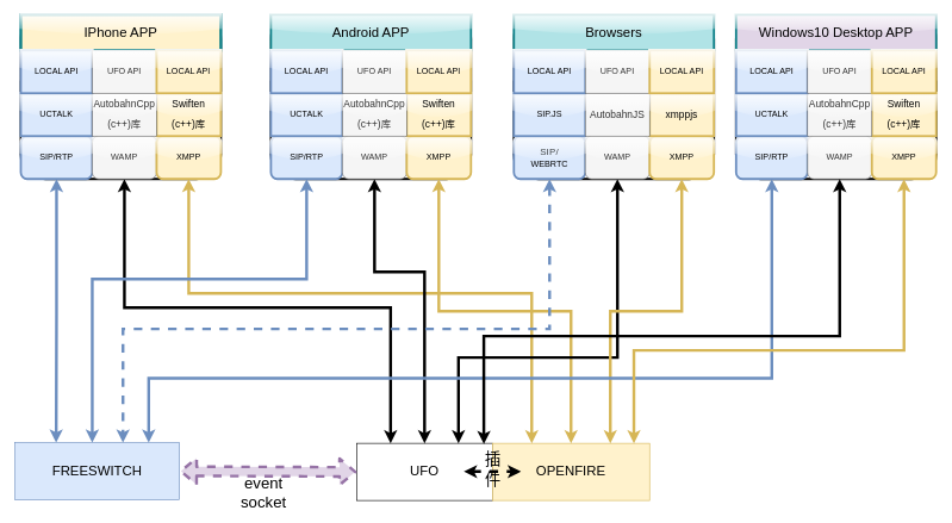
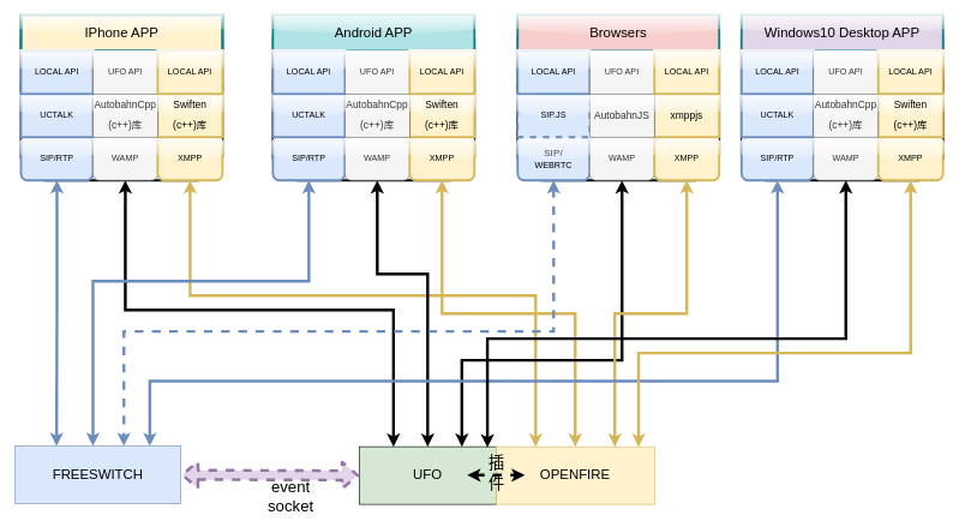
  <mxCell id="0" />
  <mxCell id="1" parent="0" />
  <mxCell id="2" value="" style="rounded=1;whiteSpace=wrap;html=1;strokeWidth=3;shadow=0;comic=0;glass=1;" parent="1" vertex="1"><mxGeometry x="28" y="20" width="280" height="230" as="geometry" /></mxCell>
  <mxCell id="3" value="&lt;font style=&quot;font-size: 19px&quot;&gt;IPhone APP&lt;/font&gt;" style="rounded=0;whiteSpace=wrap;html=1;fillColor=#fff2cc;strokeWidth=4;shadow=0;comic=0;glass=1;strokeColor=#0e8088;" parent="1" vertex="1"><mxGeometry x="28" y="20" width="280" height="50" as="geometry" /></mxCell>
  <mxCell id="4" style="edgeStyle=orthogonalEdgeStyle;rounded=0;orthogonalLoop=1;jettySize=auto;html=1;exitX=0.5;exitY=1;exitDx=0;exitDy=0;entryX=0.25;entryY=0;entryDx=0;entryDy=0;startArrow=classic;startFill=1;strokeWidth=4;fillColor=#dae8fc;strokeColor=#6c8ebf;" parent="1" source="5" target="6" edge="1"><mxGeometry relative="1" as="geometry" /></mxCell>
  <mxCell id="5" value="SIP/RTP" style="rounded=1;whiteSpace=wrap;html=1;fillColor=#dae8fc;strokeColor=#6c8ebf;strokeWidth=3;shadow=0;comic=0;glass=1;" parent="1" vertex="1"><mxGeometry x="28" y="190" width="100" height="60" as="geometry" /></mxCell>
  <mxCell id="6" value="&lt;font style=&quot;font-size: 19px&quot;&gt;FREESWITCH&lt;/font&gt;" style="rounded=0;whiteSpace=wrap;html=1;fillColor=#dae8fc;strokeColor=#6c8ebf;" parent="1" vertex="1"><mxGeometry x="20" y="619" width="230" height="80" as="geometry" /></mxCell>
  <mxCell id="7" style="edgeStyle=orthogonalEdgeStyle;rounded=0;orthogonalLoop=1;jettySize=auto;html=1;exitX=0.5;exitY=1;exitDx=0;exitDy=0;entryX=0.25;entryY=0;entryDx=0;entryDy=0;startArrow=classic;startFill=1;strokeWidth=4;" parent="1" source="8" target="9" edge="1"><mxGeometry relative="1" as="geometry"><Array as="points"><mxPoint x="173" y="430" /><mxPoint x="546" y="430" /></Array></mxGeometry></mxCell>
  <mxCell id="8" value="WAMP" style="rounded=1;whiteSpace=wrap;html=1;fillColor=#f5f5f5;strokeColor=#666666;strokeWidth=1;fontColor=#333333;shadow=0;comic=0;glass=1;" parent="1" vertex="1"><mxGeometry x="128" y="190" width="90" height="60" as="geometry" /></mxCell>
- <mxCell id="9" value="&lt;font style=&quot;font-size: 19px&quot;&gt;UFO&lt;/font&gt;" style="rounded=0;whiteSpace=wrap;html=1;" parent="1" vertex="1"><mxGeometry x="498" y="620" width="190" height="80" as="geometry" /></mxCell>
+ <mxCell id="9" value="&lt;font style=&quot;font-size: 19px&quot;&gt;UFO&lt;/font&gt;" style="rounded=0;whiteSpace=wrap;html=1;fillColor=#d5e8d4;" parent="1" vertex="1"><mxGeometry x="498" y="620" width="190" height="80" as="geometry" /></mxCell>
  <mxCell id="10" value="UCTALK" style="rounded=0;whiteSpace=wrap;html=1;fillColor=#dae8fc;strokeColor=#6c8ebf;strokeWidth=3;shadow=0;comic=0;glass=1;" parent="1" vertex="1"><mxGeometry x="28" y="130" width="100" height="60" as="geometry" /></mxCell>
  <mxCell id="11" style="edgeStyle=orthogonalEdgeStyle;rounded=0;orthogonalLoop=1;jettySize=auto;html=1;exitX=0.5;exitY=1;exitDx=0;exitDy=0;entryX=0.25;entryY=0;entryDx=0;entryDy=0;startArrow=classic;startFill=1;fillColor=#fff2cc;strokeColor=#d6b656;strokeWidth=4;" parent="1" source="12" target="18" edge="1"><mxGeometry relative="1" as="geometry"><Array as="points"><mxPoint x="263" y="410" /><mxPoint x="743" y="410" /></Array></mxGeometry></mxCell>
  <mxCell id="12" value="XMPP" style="rounded=1;whiteSpace=wrap;html=1;fillColor=#fff2cc;strokeColor=#d6b656;strokeWidth=3;shadow=0;comic=0;glass=1;" parent="1" vertex="1"><mxGeometry x="218" y="190" width="90" height="60" as="geometry" /></mxCell>
  <mxCell id="13" value="&lt;p class=&quot;MsoNormal&quot;&gt;&lt;span style=&quot;font-size: 10.5pt&quot;&gt;Swiften&lt;/span&gt;&lt;/p&gt;&lt;p class=&quot;MsoNormal&quot;&gt;&lt;span style=&quot;font-size: 10.5pt&quot;&gt;(c++)&lt;/span&gt;&lt;span style=&quot;font-size: 10.5pt&quot;&gt;&lt;font face=&quot;宋体&quot;&gt;库&lt;/font&gt;&lt;/span&gt;&lt;/p&gt;" style="rounded=0;html=1;whiteSpace=wrap;fillColor=#fff2cc;strokeColor=#d6b656;strokeWidth=3;shadow=0;comic=0;glass=1;" parent="1" vertex="1"><mxGeometry x="218" y="130" width="90" height="60" as="geometry" /></mxCell>
  <mxCell id="14" value="&lt;p class=&quot;15&quot; style=&quot;margin-left: 18.0pt ; text-indent: -18.0pt&quot;&gt;&lt;span style=&quot;font-size: 10.5pt&quot;&gt;AutobahnCpp&lt;/span&gt;&lt;/p&gt;&lt;p class=&quot;15&quot; style=&quot;margin-left: 18.0pt ; text-indent: -18.0pt&quot;&gt;&lt;span style=&quot;font-size: 10.5pt&quot;&gt;(c++)&lt;/span&gt;&lt;span style=&quot;font-size: 10.5pt&quot;&gt;&lt;font face=&quot;等线&quot;&gt;库&lt;/font&gt;&lt;/span&gt;&lt;span style=&quot;font-size: 10.5pt&quot;&gt;&lt;/span&gt;&lt;/p&gt;" style="rounded=0;html=1;whiteSpace=wrap;fillColor=#f5f5f5;strokeColor=#666666;strokeWidth=1;fontColor=#333333;shadow=0;comic=0;glass=1;" parent="1" vertex="1"><mxGeometry x="128" y="130" width="90" height="60" as="geometry" /></mxCell>
  <mxCell id="15" value="LOCAL API" style="rounded=0;whiteSpace=wrap;html=1;fillColor=#dae8fc;strokeColor=#6c8ebf;strokeWidth=3;shadow=0;comic=0;glass=1;" parent="1" vertex="1"><mxGeometry x="28" y="70" width="100" height="60" as="geometry" /></mxCell>
  <mxCell id="16" value="UFO API" style="rounded=0;whiteSpace=wrap;html=1;fillColor=#f5f5f5;strokeColor=#666666;strokeWidth=1;fontColor=#333333;shadow=0;comic=0;glass=1;" parent="1" vertex="1"><mxGeometry x="128" y="70" width="90" height="60" as="geometry" /></mxCell>
  <mxCell id="17" value="LOCAL API" style="rounded=0;whiteSpace=wrap;html=1;fillColor=#fff2cc;strokeColor=#d6b656;strokeWidth=3;shadow=0;comic=0;glass=1;" parent="1" vertex="1"><mxGeometry x="218" y="70" width="90" height="60" as="geometry" /></mxCell>
  <mxCell id="18" value="&lt;font style=&quot;font-size: 19px&quot;&gt;OPENFIRE&lt;/font&gt;" style="rounded=0;whiteSpace=wrap;html=1;fillColor=#fff2cc;strokeColor=#d6b656;" parent="1" vertex="1"><mxGeometry x="688" y="620" width="220" height="80" as="geometry" /></mxCell>
  <mxCell id="19" value="" style="rounded=1;whiteSpace=wrap;html=1;strokeWidth=3;shadow=0;comic=0;glass=1;" parent="1" vertex="1"><mxGeometry x="378" y="20" width="280" height="230" as="geometry" /></mxCell>
  <mxCell id="20" value="&lt;font style=&quot;font-size: 19px&quot;&gt;Android APP&lt;/font&gt;" style="rounded=0;whiteSpace=wrap;html=1;fillColor=#b0e3e6;strokeWidth=3;shadow=0;comic=0;glass=1;strokeColor=#0e8088;" parent="1" vertex="1"><mxGeometry x="378" y="20" width="280" height="50" as="geometry" /></mxCell>
  <mxCell id="21" style="edgeStyle=orthogonalEdgeStyle;rounded=0;orthogonalLoop=1;jettySize=auto;html=1;exitX=0.5;exitY=1;exitDx=0;exitDy=0;startArrow=classic;startFill=1;fillColor=#dae8fc;strokeColor=#6c8ebf;strokeWidth=4;" parent="1" source="22" target="6" edge="1"><mxGeometry relative="1" as="geometry"><mxPoint x="108" y="430" as="targetPoint" /><Array as="points"><mxPoint x="428" y="390" /><mxPoint x="128" y="390" /></Array></mxGeometry></mxCell>
  <mxCell id="22" value="SIP/RTP" style="rounded=1;whiteSpace=wrap;html=1;fillColor=#dae8fc;strokeColor=#6c8ebf;strokeWidth=3;shadow=0;comic=0;glass=1;" parent="1" vertex="1"><mxGeometry x="378" y="190" width="100" height="60" as="geometry" /></mxCell>
  <mxCell id="23" style="edgeStyle=orthogonalEdgeStyle;rounded=0;orthogonalLoop=1;jettySize=auto;html=1;exitX=0.5;exitY=1;exitDx=0;exitDy=0;entryX=0.5;entryY=0;entryDx=0;entryDy=0;startArrow=classic;startFill=1;strokeWidth=4;" parent="1" source="24" target="9" edge="1"><mxGeometry relative="1" as="geometry"><Array as="points"><mxPoint x="523" y="380" /><mxPoint x="593" y="380" /></Array></mxGeometry></mxCell>
  <mxCell id="24" value="WAMP" style="rounded=1;whiteSpace=wrap;html=1;fillColor=#f5f5f5;strokeColor=#666666;strokeWidth=1;fontColor=#333333;shadow=0;comic=0;glass=1;" parent="1" vertex="1"><mxGeometry x="478" y="190" width="90" height="60" as="geometry" /></mxCell>
  <mxCell id="25" value="UCTALK" style="rounded=0;whiteSpace=wrap;html=1;fillColor=#dae8fc;strokeColor=#6c8ebf;strokeWidth=3;shadow=0;comic=0;glass=1;" parent="1" vertex="1"><mxGeometry x="378" y="130" width="100" height="60" as="geometry" /></mxCell>
  <mxCell id="26" style="edgeStyle=orthogonalEdgeStyle;rounded=0;orthogonalLoop=1;jettySize=auto;html=1;exitX=0.5;exitY=1;exitDx=0;exitDy=0;startArrow=classic;startFill=1;fillColor=#fff2cc;strokeColor=#d6b656;strokeWidth=4;" parent="1" source="27" target="18" edge="1"><mxGeometry relative="1" as="geometry" /></mxCell>
  <mxCell id="27" value="XMPP" style="rounded=1;whiteSpace=wrap;html=1;fillColor=#fff2cc;strokeColor=#d6b656;strokeWidth=3;shadow=0;comic=0;glass=1;" parent="1" vertex="1"><mxGeometry x="568" y="190" width="90" height="60" as="geometry" /></mxCell>
  <mxCell id="28" value="&lt;p class=&quot;MsoNormal&quot;&gt;&lt;span style=&quot;font-size: 10.5pt&quot;&gt;Swiften&lt;/span&gt;&lt;/p&gt;&lt;p class=&quot;MsoNormal&quot;&gt;&lt;span style=&quot;font-size: 10.5pt&quot;&gt;(c++)&lt;/span&gt;&lt;span style=&quot;font-size: 10.5pt&quot;&gt;&lt;font face=&quot;宋体&quot;&gt;库&lt;/font&gt;&lt;/span&gt;&lt;/p&gt;" style="rounded=0;html=1;whiteSpace=wrap;fillColor=#fff2cc;strokeColor=#d6b656;strokeWidth=3;shadow=0;comic=0;glass=1;" parent="1" vertex="1"><mxGeometry x="568" y="130" width="90" height="60" as="geometry" /></mxCell>
  <mxCell id="29" value="&lt;p class=&quot;15&quot; style=&quot;margin-left: 18.0pt ; text-indent: -18.0pt&quot;&gt;&lt;span style=&quot;font-size: 10.5pt&quot;&gt;AutobahnCpp&lt;/span&gt;&lt;/p&gt;&lt;p class=&quot;15&quot; style=&quot;margin-left: 18.0pt ; text-indent: -18.0pt&quot;&gt;&lt;span style=&quot;font-size: 10.5pt&quot;&gt;(c++)&lt;/span&gt;&lt;span style=&quot;font-size: 10.5pt&quot;&gt;&lt;font face=&quot;等线&quot;&gt;库&lt;/font&gt;&lt;/span&gt;&lt;span style=&quot;font-size: 10.5pt&quot;&gt;&lt;/span&gt;&lt;/p&gt;" style="rounded=0;html=1;whiteSpace=wrap;fillColor=#f5f5f5;strokeColor=#666666;strokeWidth=1;fontColor=#333333;shadow=0;comic=0;glass=1;" parent="1" vertex="1"><mxGeometry x="478" y="130" width="90" height="60" as="geometry" /></mxCell>
  <mxCell id="30" value="LOCAL API" style="rounded=0;whiteSpace=wrap;html=1;fillColor=#dae8fc;strokeColor=#6c8ebf;strokeWidth=3;shadow=0;comic=0;glass=1;" parent="1" vertex="1"><mxGeometry x="378" y="70" width="100" height="60" as="geometry" /></mxCell>
  <mxCell id="31" value="UFO API" style="rounded=0;whiteSpace=wrap;html=1;fillColor=#f5f5f5;strokeColor=#666666;strokeWidth=1;fontColor=#333333;shadow=0;comic=0;glass=1;" parent="1" vertex="1"><mxGeometry x="478" y="70" width="90" height="60" as="geometry" /></mxCell>
  <mxCell id="32" value="LOCAL API" style="rounded=0;whiteSpace=wrap;html=1;fillColor=#fff2cc;strokeColor=#d6b656;strokeWidth=3;shadow=0;comic=0;glass=1;" parent="1" vertex="1"><mxGeometry x="568" y="70" width="90" height="60" as="geometry" /></mxCell>
  <mxCell id="33" value="" style="rounded=1;whiteSpace=wrap;html=1;strokeWidth=3;shadow=0;comic=0;glass=1;" parent="1" vertex="1"><mxGeometry x="718" y="20" width="280" height="230" as="geometry" /></mxCell>
- <mxCell id="34" value="&lt;span style=&quot;font-size: 19px&quot;&gt;Browsers&lt;/span&gt;" style="rounded=0;whiteSpace=wrap;html=1;fillColor=#b0e3e6;strokeWidth=3;shadow=0;comic=0;glass=1;strokeColor=#0e8088;" parent="1" vertex="1"><mxGeometry x="718" y="20" width="280" height="50" as="geometry" /></mxCell>
+ <mxCell id="34" value="&lt;span style=&quot;font-size: 19px&quot;&gt;Browsers&lt;/span&gt;" style="rounded=0;whiteSpace=wrap;html=1;fillColor=#f8cecc;strokeWidth=3;shadow=0;comic=0;glass=1;strokeColor=#0e8088;" parent="1" vertex="1"><mxGeometry x="718" y="20" width="280" height="50" as="geometry" /></mxCell>
  <mxCell id="35" style="edgeStyle=orthogonalEdgeStyle;rounded=0;orthogonalLoop=1;jettySize=auto;html=1;exitX=0.5;exitY=1;exitDx=0;exitDy=0;startArrow=classic;startFill=1;strokeWidth=4;fillColor=#dae8fc;strokeColor=#6c8ebf;dashed=1;" parent="1" source="36" target="6" edge="1"><mxGeometry relative="1" as="geometry"><Array as="points"><mxPoint x="768" y="460" /><mxPoint x="171" y="460" /></Array></mxGeometry></mxCell>
  <mxCell id="36" value="&lt;h4 class=&quot;intro cye-lm-tag&quot; style=&quot;margin: 0px ; padding: 0px ; box-sizing: border-box ; border: 0px ; font-size: 1.1em ; font-family: &amp;#34;proximanovasoft&amp;#34; , &amp;#34;varela round&amp;#34; , sans-serif ; font-weight: 400 ; color: rgb(64 , 69 , 71) ; letter-spacing: 0.02em ; line-height: 1.4em&quot;&gt;SIP/&lt;/h4&gt;WEBRTC" style="rounded=1;whiteSpace=wrap;html=1;fillColor=#dae8fc;strokeColor=#6c8ebf;strokeWidth=3;shadow=0;comic=0;glass=1;" parent="1" vertex="1"><mxGeometry x="718" y="190" width="100" height="60" as="geometry" /></mxCell>
  <mxCell id="37" style="edgeStyle=orthogonalEdgeStyle;rounded=0;orthogonalLoop=1;jettySize=auto;html=1;exitX=0.5;exitY=1;exitDx=0;exitDy=0;entryX=0.75;entryY=0;entryDx=0;entryDy=0;startArrow=classic;startFill=1;strokeWidth=4;" parent="1" source="38" target="9" edge="1"><mxGeometry relative="1" as="geometry"><Array as="points"><mxPoint x="863" y="500" /><mxPoint x="641" y="500" /></Array></mxGeometry></mxCell>
  <mxCell id="38" value="WAMP" style="rounded=1;whiteSpace=wrap;html=1;fillColor=#f5f5f5;strokeColor=#666666;strokeWidth=1;fontColor=#333333;shadow=0;comic=0;glass=1;" parent="1" vertex="1"><mxGeometry x="818" y="190" width="90" height="60" as="geometry" /></mxCell>
- <mxCell id="39" value="SIP.JS" style="rounded=0;whiteSpace=wrap;html=1;fillColor=#dae8fc;strokeColor=#6c8ebf;strokeWidth=3;shadow=0;comic=0;glass=1;" parent="1" vertex="1"><mxGeometry x="718" y="130" width="100" height="60" as="geometry" /></mxCell>
+ <mxCell id="39" value="SIP.JS" style="rounded=0;whiteSpace=wrap;html=1;fillColor=#dae8fc;strokeColor=#6c8ebf;strokeWidth=3;shadow=0;comic=0;glass=1;dashed=1;" parent="1" vertex="1"><mxGeometry x="718" y="130" width="100" height="60" as="geometry" /></mxCell>
  <mxCell id="40" style="edgeStyle=orthogonalEdgeStyle;rounded=0;orthogonalLoop=1;jettySize=auto;html=1;exitX=0.5;exitY=1;exitDx=0;exitDy=0;entryX=0.75;entryY=0;entryDx=0;entryDy=0;startArrow=classic;startFill=1;fillColor=#fff2cc;strokeColor=#d6b656;strokeWidth=4;" parent="1" source="41" target="18" edge="1"><mxGeometry relative="1" as="geometry" /></mxCell>
  <mxCell id="41" value="XMPP" style="rounded=1;whiteSpace=wrap;html=1;fillColor=#fff2cc;strokeColor=#d6b656;strokeWidth=3;shadow=0;comic=0;glass=1;" parent="1" vertex="1"><mxGeometry x="908" y="190" width="90" height="60" as="geometry" /></mxCell>
  <mxCell id="42" value="&lt;p class=&quot;MsoNormal&quot;&gt;&lt;span style=&quot;font-size: 10.5pt&quot;&gt;xmppjs&lt;/span&gt;&lt;/p&gt;" style="rounded=0;html=1;whiteSpace=wrap;fillColor=#fff2cc;strokeColor=#d6b656;strokeWidth=3;shadow=0;comic=0;glass=1;" parent="1" vertex="1"><mxGeometry x="908" y="130" width="90" height="60" as="geometry" /></mxCell>
  <mxCell id="43" value="&lt;p class=&quot;MsoNormal&quot;&gt;&lt;span style=&quot;font-size: 10.5pt&quot;&gt;AutobahnJS&lt;/span&gt;&lt;/p&gt;" style="rounded=0;html=1;whiteSpace=wrap;fillColor=#f5f5f5;strokeColor=#666666;strokeWidth=1;fontColor=#333333;shadow=0;comic=0;glass=1;" parent="1" vertex="1"><mxGeometry x="818" y="130" width="90" height="60" as="geometry" /></mxCell>
  <mxCell id="44" value="LOCAL API" style="rounded=0;whiteSpace=wrap;html=1;fillColor=#dae8fc;strokeColor=#6c8ebf;strokeWidth=3;shadow=0;comic=0;glass=1;" parent="1" vertex="1"><mxGeometry x="718" y="70" width="100" height="60" as="geometry" /></mxCell>
  <mxCell id="45" value="UFO API" style="rounded=0;whiteSpace=wrap;html=1;fillColor=#f5f5f5;strokeColor=#666666;strokeWidth=1;fontColor=#333333;shadow=0;comic=0;glass=1;" parent="1" vertex="1"><mxGeometry x="818" y="70" width="90" height="60" as="geometry" /></mxCell>
  <mxCell id="46" value="LOCAL API" style="rounded=0;whiteSpace=wrap;html=1;fillColor=#fff2cc;strokeColor=#d6b656;strokeWidth=3;shadow=0;comic=0;glass=1;" parent="1" vertex="1"><mxGeometry x="908" y="70" width="90" height="60" as="geometry" /></mxCell>
  <mxCell id="47" value="" style="shape=flexArrow;endArrow=classic;startArrow=classic;html=1;strokeWidth=4;exitX=1;exitY=0.5;exitDx=0;exitDy=0;fillColor=#e1d5e7;strokeColor=#9673a6;dashed=1;entryX=0;entryY=0.5;entryDx=0;entryDy=0;" parent="1" source="6" target="9" edge="1"><mxGeometry width="50" height="50" relative="1" as="geometry"><mxPoint x="308" y="710" as="sourcePoint" /><mxPoint x="358" y="660" as="targetPoint" /></mxGeometry></mxCell>
  <mxCell id="48" value="" style="edgeStyle=orthogonalEdgeStyle;rounded=0;orthogonalLoop=1;jettySize=auto;html=1;dashed=1;startArrow=classic;startFill=1;strokeWidth=4;" parent="1" edge="1"><mxGeometry relative="1" as="geometry"><mxPoint x="648" y="659.5" as="sourcePoint" /><mxPoint x="728" y="659.5" as="targetPoint" /></mxGeometry></mxCell>
  <mxCell id="49" value="&lt;font style=&quot;font-size: 22px&quot;&gt;插件&lt;/font&gt;" style="text;html=1;strokeColor=none;fillColor=none;align=center;verticalAlign=middle;whiteSpace=wrap;rounded=0;strokeWidth=5;" parent="1" vertex="1"><mxGeometry x="669" y="647" width="40" height="20" as="geometry" /></mxCell>
- <mxCell id="50" value="&lt;span style=&quot;font-size: 22px&quot;&gt;event socket&lt;/span&gt;" style="text;html=1;strokeColor=none;fillColor=none;align=center;verticalAlign=middle;whiteSpace=wrap;rounded=0;strokeWidth=5;" parent="1" vertex="1"><mxGeometry x="348" y="667" width="40" height="43" as="geometry" /></mxCell>
+ <mxCell id="50" value="&lt;span style=&quot;font-size: 22px&quot;&gt;event socket&lt;/span&gt;" style="text;html=1;strokeColor=none;fillColor=none;align=center;verticalAlign=middle;whiteSpace=wrap;rounded=0;strokeWidth=5;" parent="1" vertex="1"><mxGeometry x="383" y="667" width="40" height="43" as="geometry" /></mxCell>
  <mxCell id="51" value="" style="rounded=1;whiteSpace=wrap;html=1;strokeWidth=3;shadow=0;comic=0;glass=1;" vertex="1" parent="1"><mxGeometry x="1029" y="20" width="280" height="230" as="geometry" /></mxCell>
  <mxCell id="52" value="&lt;font style=&quot;font-size: 19px&quot;&gt;Windows10 Desktop APP&lt;/font&gt;" style="rounded=0;whiteSpace=wrap;html=1;fillColor=#e1d5e7;strokeWidth=3;shadow=0;comic=0;glass=1;strokeColor=#0e8088;" vertex="1" parent="1"><mxGeometry x="1029" y="20" width="280" height="50" as="geometry" /></mxCell>
  <mxCell id="53" value="SIP/RTP" style="rounded=1;whiteSpace=wrap;html=1;fillColor=#dae8fc;strokeColor=#6c8ebf;strokeWidth=3;shadow=0;comic=0;glass=1;" vertex="1" parent="1"><mxGeometry x="1029" y="190" width="100" height="60" as="geometry" /></mxCell>
  <mxCell id="54" value="WAMP" style="rounded=1;whiteSpace=wrap;html=1;fillColor=#f5f5f5;strokeColor=#666666;strokeWidth=1;fontColor=#333333;shadow=0;comic=0;glass=1;" vertex="1" parent="1"><mxGeometry x="1129" y="190" width="90" height="60" as="geometry" /></mxCell>
  <mxCell id="55" value="UCTALK" style="rounded=0;whiteSpace=wrap;html=1;fillColor=#dae8fc;strokeColor=#6c8ebf;strokeWidth=3;shadow=0;comic=0;glass=1;" vertex="1" parent="1"><mxGeometry x="1029" y="130" width="100" height="60" as="geometry" /></mxCell>
  <mxCell id="56" value="XMPP" style="rounded=1;whiteSpace=wrap;html=1;fillColor=#fff2cc;strokeColor=#d6b656;strokeWidth=3;shadow=0;comic=0;glass=1;" vertex="1" parent="1"><mxGeometry x="1219" y="190" width="90" height="60" as="geometry" /></mxCell>
  <mxCell id="57" value="&lt;p class=&quot;MsoNormal&quot;&gt;&lt;span style=&quot;font-size: 10.5pt&quot;&gt;Swiften&lt;/span&gt;&lt;/p&gt;&lt;p class=&quot;MsoNormal&quot;&gt;&lt;span style=&quot;font-size: 10.5pt&quot;&gt;(c++)&lt;/span&gt;&lt;span style=&quot;font-size: 10.5pt&quot;&gt;&lt;font face=&quot;宋体&quot;&gt;库&lt;/font&gt;&lt;/span&gt;&lt;/p&gt;" style="rounded=0;html=1;whiteSpace=wrap;fillColor=#fff2cc;strokeColor=#d6b656;strokeWidth=3;shadow=0;comic=0;glass=1;" vertex="1" parent="1"><mxGeometry x="1219" y="130" width="90" height="60" as="geometry" /></mxCell>
  <mxCell id="58" value="&lt;p class=&quot;15&quot; style=&quot;margin-left: 18.0pt ; text-indent: -18.0pt&quot;&gt;&lt;span style=&quot;font-size: 10.5pt&quot;&gt;AutobahnCpp&lt;/span&gt;&lt;/p&gt;&lt;p class=&quot;15&quot; style=&quot;margin-left: 18.0pt ; text-indent: -18.0pt&quot;&gt;&lt;span style=&quot;font-size: 10.5pt&quot;&gt;(c++)&lt;/span&gt;&lt;span style=&quot;font-size: 10.5pt&quot;&gt;&lt;font face=&quot;等线&quot;&gt;库&lt;/font&gt;&lt;/span&gt;&lt;span style=&quot;font-size: 10.5pt&quot;&gt;&lt;/span&gt;&lt;/p&gt;" style="rounded=0;html=1;whiteSpace=wrap;fillColor=#f5f5f5;strokeColor=#666666;strokeWidth=1;fontColor=#333333;shadow=0;comic=0;glass=1;" vertex="1" parent="1"><mxGeometry x="1129" y="130" width="90" height="60" as="geometry" /></mxCell>
  <mxCell id="59" value="LOCAL API" style="rounded=0;whiteSpace=wrap;html=1;fillColor=#dae8fc;strokeColor=#6c8ebf;strokeWidth=3;shadow=0;comic=0;glass=1;" vertex="1" parent="1"><mxGeometry x="1029" y="70" width="100" height="60" as="geometry" /></mxCell>
  <mxCell id="60" value="UFO API" style="rounded=0;whiteSpace=wrap;html=1;fillColor=#f5f5f5;strokeColor=#666666;strokeWidth=1;fontColor=#333333;shadow=0;comic=0;glass=1;" vertex="1" parent="1"><mxGeometry x="1129" y="70" width="90" height="60" as="geometry" /></mxCell>
  <mxCell id="61" value="LOCAL API" style="rounded=0;whiteSpace=wrap;html=1;fillColor=#fff2cc;strokeColor=#d6b656;strokeWidth=3;shadow=0;comic=0;glass=1;" vertex="1" parent="1"><mxGeometry x="1219" y="70" width="90" height="60" as="geometry" /></mxCell>
  <mxCell id="62" style="edgeStyle=orthogonalEdgeStyle;rounded=0;orthogonalLoop=1;jettySize=auto;html=1;startArrow=classic;startFill=1;strokeWidth=4;fillColor=#dae8fc;strokeColor=#6c8ebf;entryX=0.813;entryY=0.138;entryDx=0;entryDy=0;entryPerimeter=0;" edge="1" parent="1"><mxGeometry relative="1" as="geometry"><Array as="points"><mxPoint x="1079" y="528.96" /><mxPoint x="207" y="528.96" /></Array><mxPoint x="1079" y="250" as="sourcePoint" /><mxPoint x="206.99" y="619" as="targetPoint" /></mxGeometry></mxCell>
  <mxCell id="63" style="edgeStyle=orthogonalEdgeStyle;rounded=0;orthogonalLoop=1;jettySize=auto;html=1;entryX=0.937;entryY=0.013;entryDx=0;entryDy=0;startArrow=classic;startFill=1;strokeWidth=4;exitX=0.5;exitY=1;exitDx=0;exitDy=0;entryPerimeter=0;" edge="1" parent="1" source="54" target="9"><mxGeometry relative="1" as="geometry"><Array as="points"><mxPoint x="1174" y="470" /><mxPoint x="676" y="470" /></Array><mxPoint x="1178" y="270" as="sourcePoint" /><mxPoint x="650.5" y="630" as="targetPoint" /></mxGeometry></mxCell>
  <mxCell id="64" style="edgeStyle=orthogonalEdgeStyle;rounded=0;orthogonalLoop=1;jettySize=auto;html=1;exitX=0.5;exitY=1;exitDx=0;exitDy=0;startArrow=classic;startFill=1;fillColor=#fff2cc;strokeColor=#d6b656;strokeWidth=4;" edge="1" parent="1" source="56"><mxGeometry relative="1" as="geometry"><mxPoint x="1328" y="340" as="sourcePoint" /><mxPoint x="886" y="620" as="targetPoint" /><Array as="points"><mxPoint x="1264" y="490" /><mxPoint x="886" y="490" /></Array></mxGeometry></mxCell>
